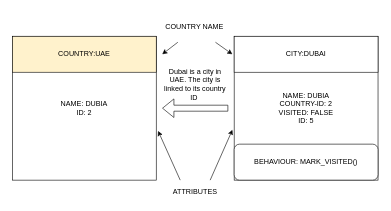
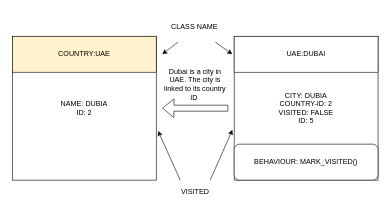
  <mxCell id="0" />
  <mxCell id="1" parent="0" />
- <mxCell id="2" value="&lt;span&gt;NAME: DUBIA&lt;br&gt;&lt;/span&gt;COUNTRY-ID: 2&lt;br&gt;&lt;span&gt;VISITED: FALSE&lt;/span&gt;&lt;br&gt;&lt;span&gt;ID: 5&lt;/span&gt;" style="whiteSpace=wrap;html=1;aspect=fixed;" parent="1" vertex="1"><mxGeometry x="390" y="60" width="240" height="240" as="geometry" /></mxCell>
+ <mxCell id="2" value="&lt;span&gt;CITY: DUBIA&lt;br&gt;&lt;/span&gt;COUNTRY-ID: 2&lt;br&gt;&lt;span&gt;VISITED: FALSE&lt;/span&gt;&lt;br&gt;&lt;span&gt;ID: 5&lt;/span&gt;" style="whiteSpace=wrap;html=1;aspect=fixed;" parent="1" vertex="1"><mxGeometry x="390" y="60" width="240" height="240" as="geometry" /></mxCell>
  <mxCell id="3" value="NAME: DUBIA&lt;br&gt;ID: 2" style="whiteSpace=wrap;html=1;aspect=fixed;" parent="1" vertex="1"><mxGeometry x="20" y="60" width="240" height="240" as="geometry" /></mxCell>
- <mxCell id="4" value="CITY:DUBAI" style="rounded=0;whiteSpace=wrap;html=1;" parent="1" vertex="1"><mxGeometry x="390" y="60" width="240" height="60" as="geometry" /></mxCell>
+ <mxCell id="4" value="UAE:DUBAI" style="rounded=0;whiteSpace=wrap;html=1;" parent="1" vertex="1"><mxGeometry x="390" y="60" width="240" height="60" as="geometry" /></mxCell>
  <mxCell id="5" value="COUNTRY:UAE" style="rounded=0;whiteSpace=wrap;html=1;fillColor=#fff2cc;" parent="1" vertex="1"><mxGeometry x="20" y="60" width="240" height="60" as="geometry" /></mxCell>
  <mxCell id="6" value="BEHAVIOUR: MARK_VISITED()" style="whiteSpace=wrap;html=1;rounded=1;" parent="1" vertex="1"><mxGeometry x="390" y="240" width="240" height="60" as="geometry" /></mxCell>
  <mxCell id="7" value="" style="shape=flexArrow;endArrow=classic;html=1;" parent="1" edge="1"><mxGeometry width="50" height="50" relative="1" as="geometry"><mxPoint x="380" y="180" as="sourcePoint" /><mxPoint x="270" y="180" as="targetPoint" /></mxGeometry></mxCell>
- <mxCell id="8" value="COUNTRY NAME" style="text;html=1;strokeColor=none;fillColor=none;align=center;verticalAlign=middle;whiteSpace=wrap;rounded=0;" parent="1" vertex="1"><mxGeometry x="268.5" width="110" height="50" as="geometry" y="20" /></mxCell>
+ <mxCell id="8" value="CLASS NAME" style="text;html=1;strokeColor=none;fillColor=none;align=center;verticalAlign=middle;whiteSpace=wrap;rounded=0;" parent="1" vertex="1"><mxGeometry x="268.5" width="110" height="50" as="geometry" y="20" /></mxCell>
  <mxCell id="9" value="" style="endArrow=classic;html=1;" parent="1" source="8" edge="1"><mxGeometry width="50" height="50" relative="1" as="geometry"><mxPoint x="300" y="160" as="sourcePoint" /><mxPoint x="387" y="90" as="targetPoint" /></mxGeometry></mxCell>
  <mxCell id="10" value="" style="endArrow=classic;html=1;exitX=0.25;exitY=1;exitDx=0;exitDy=0;" parent="1" source="8" edge="1"><mxGeometry width="50" height="50" relative="1" as="geometry"><mxPoint x="300" y="160" as="sourcePoint" /><mxPoint x="270" y="90" as="targetPoint" /></mxGeometry></mxCell>
  <mxCell id="11" value="" style="endArrow=classic;html=1;entryX=-0.012;entryY=0.65;entryDx=0;entryDy=0;entryPerimeter=0;" parent="1" target="2" edge="1"><mxGeometry width="50" height="50" relative="1" as="geometry"><mxPoint x="350" y="300" as="sourcePoint" /><mxPoint x="380" y="260" as="targetPoint" /></mxGeometry></mxCell>
  <mxCell id="12" value="" style="endArrow=classic;html=1;entryX=1.013;entryY=0.658;entryDx=0;entryDy=0;entryPerimeter=0;" parent="1" target="3" edge="1"><mxGeometry width="50" height="50" relative="1" as="geometry"><mxPoint x="300" y="300" as="sourcePoint" /><mxPoint x="350" y="110" as="targetPoint" /></mxGeometry></mxCell>
- <mxCell id="13" value="ATTRIBUTES&lt;br&gt;" style="text;html=1;strokeColor=none;fillColor=none;align=center;verticalAlign=middle;whiteSpace=wrap;rounded=0;" parent="1" vertex="1"><mxGeometry x="280" y="310" width="90" height="20" as="geometry" /></mxCell>
+ <mxCell id="13" value="VISITED&lt;br&gt;" style="text;html=1;strokeColor=none;fillColor=none;align=center;verticalAlign=middle;whiteSpace=wrap;rounded=0;" parent="1" vertex="1"><mxGeometry x="280" y="310" width="90" height="20" as="geometry" /></mxCell>
  <mxCell id="14" value="Dubai is a city in UAE. The city is linked to its country ID&amp;nbsp;" style="text;html=1;strokeColor=none;fillColor=none;align=center;verticalAlign=middle;whiteSpace=wrap;rounded=0;" parent="1" vertex="1"><mxGeometry x="270" y="120" width="110" height="40" as="geometry" /></mxCell>
